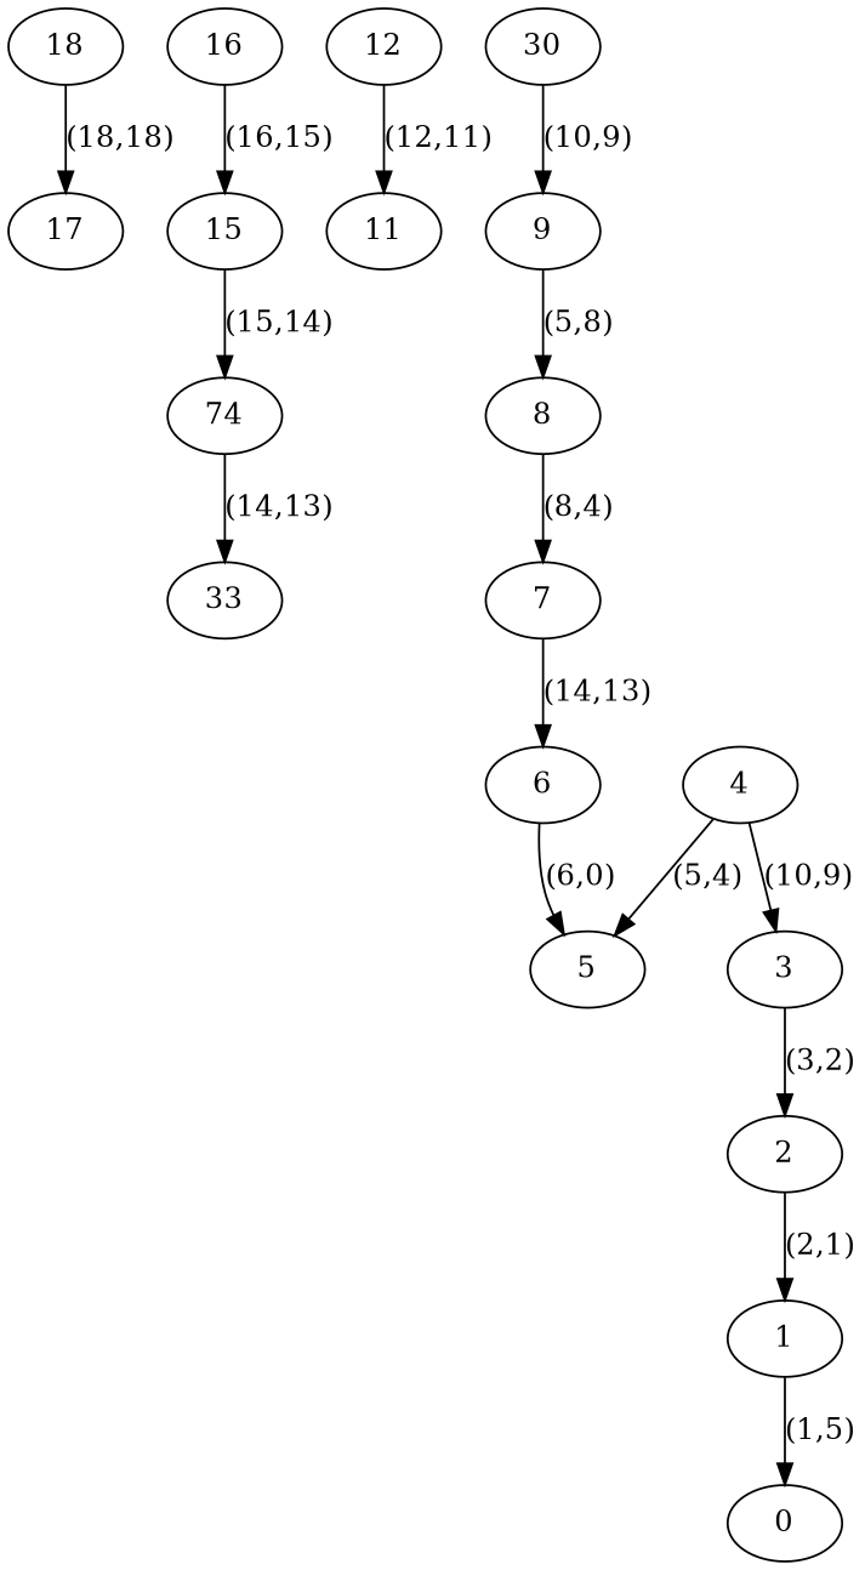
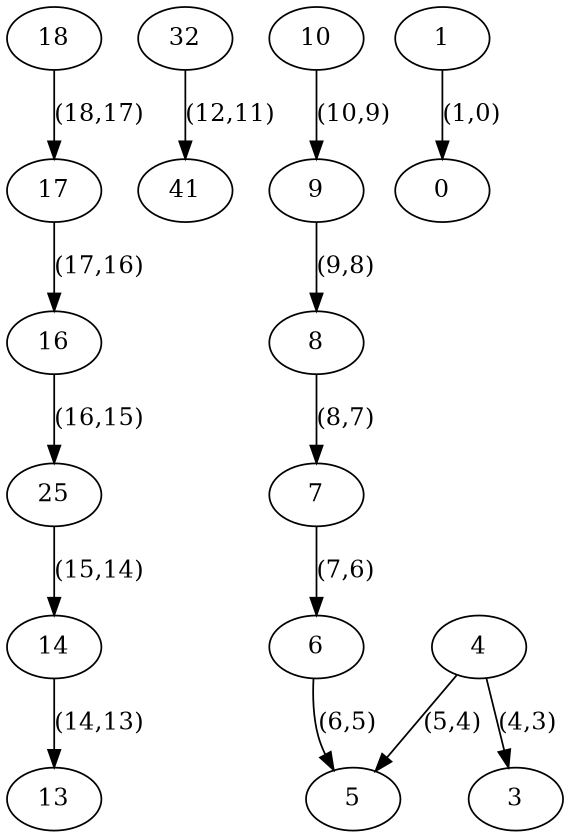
  strict digraph {
    n1 [label=18]
    n2 [label=17]
    n3 [label=16]
-   n4 [label=15]
-   n5 [label=74]
-   n6 [label=33]
-   n7 [label=12]
-   n8 [label=11]
-   n9 [label=30]
+   n4 [label=25]
+   n5 [label=14]
+   n6 [label=13]
+   n7 [label=32]
+   n8 [label=41]
+   n9 [label=10]
    n10 [label=9]
    n11 [label=8]
    n12 [label=7]
    n13 [label=6]
    n14 [label=5]
    n15 [label=4]
    n16 [label=3]
-   n17 [label=2]
    n18 [label=1]
    n19 [label=0]
-   n1 -> n2 [label="(18,18)"]
+   n1 -> n2 [label="(18,17)"]
+   n2 -> n3 [label="(17,16)"]
    n3 -> n4 [label="(16,15)"]
    n4 -> n5 [label="(15,14)"]
    n5 -> n6 [label="(14,13)"]
    n7 -> n8 [label="(12,11)"]
    n9 -> n10 [label="(10,9)"]
-   n10 -> n11 [label="(5,8)"]
-   n11 -> n12 [label="(8,4)"]
-   n12 -> n13 [label="(14,13)"]
-   n13 -> n14 [label="(6,0)"]
+   n10 -> n11 [label="(9,8)"]
+   n11 -> n12 [label="(8,7)"]
+   n12 -> n13 [label="(7,6)"]
+   n13 -> n14 [label="(6,5)"]
    n15 -> n14 [label="(5,4)"]
-   n15 -> n16 [label="(10,9)"]
-   n16 -> n17 [label="(3,2)"]
-   n17 -> n18 [label="(2,1)"]
-   n18 -> n19 [label="(1,5)"]
+   n15 -> n16 [label="(4,3)"]
+   n18 -> n19 [label="(1,0)"]
  }
